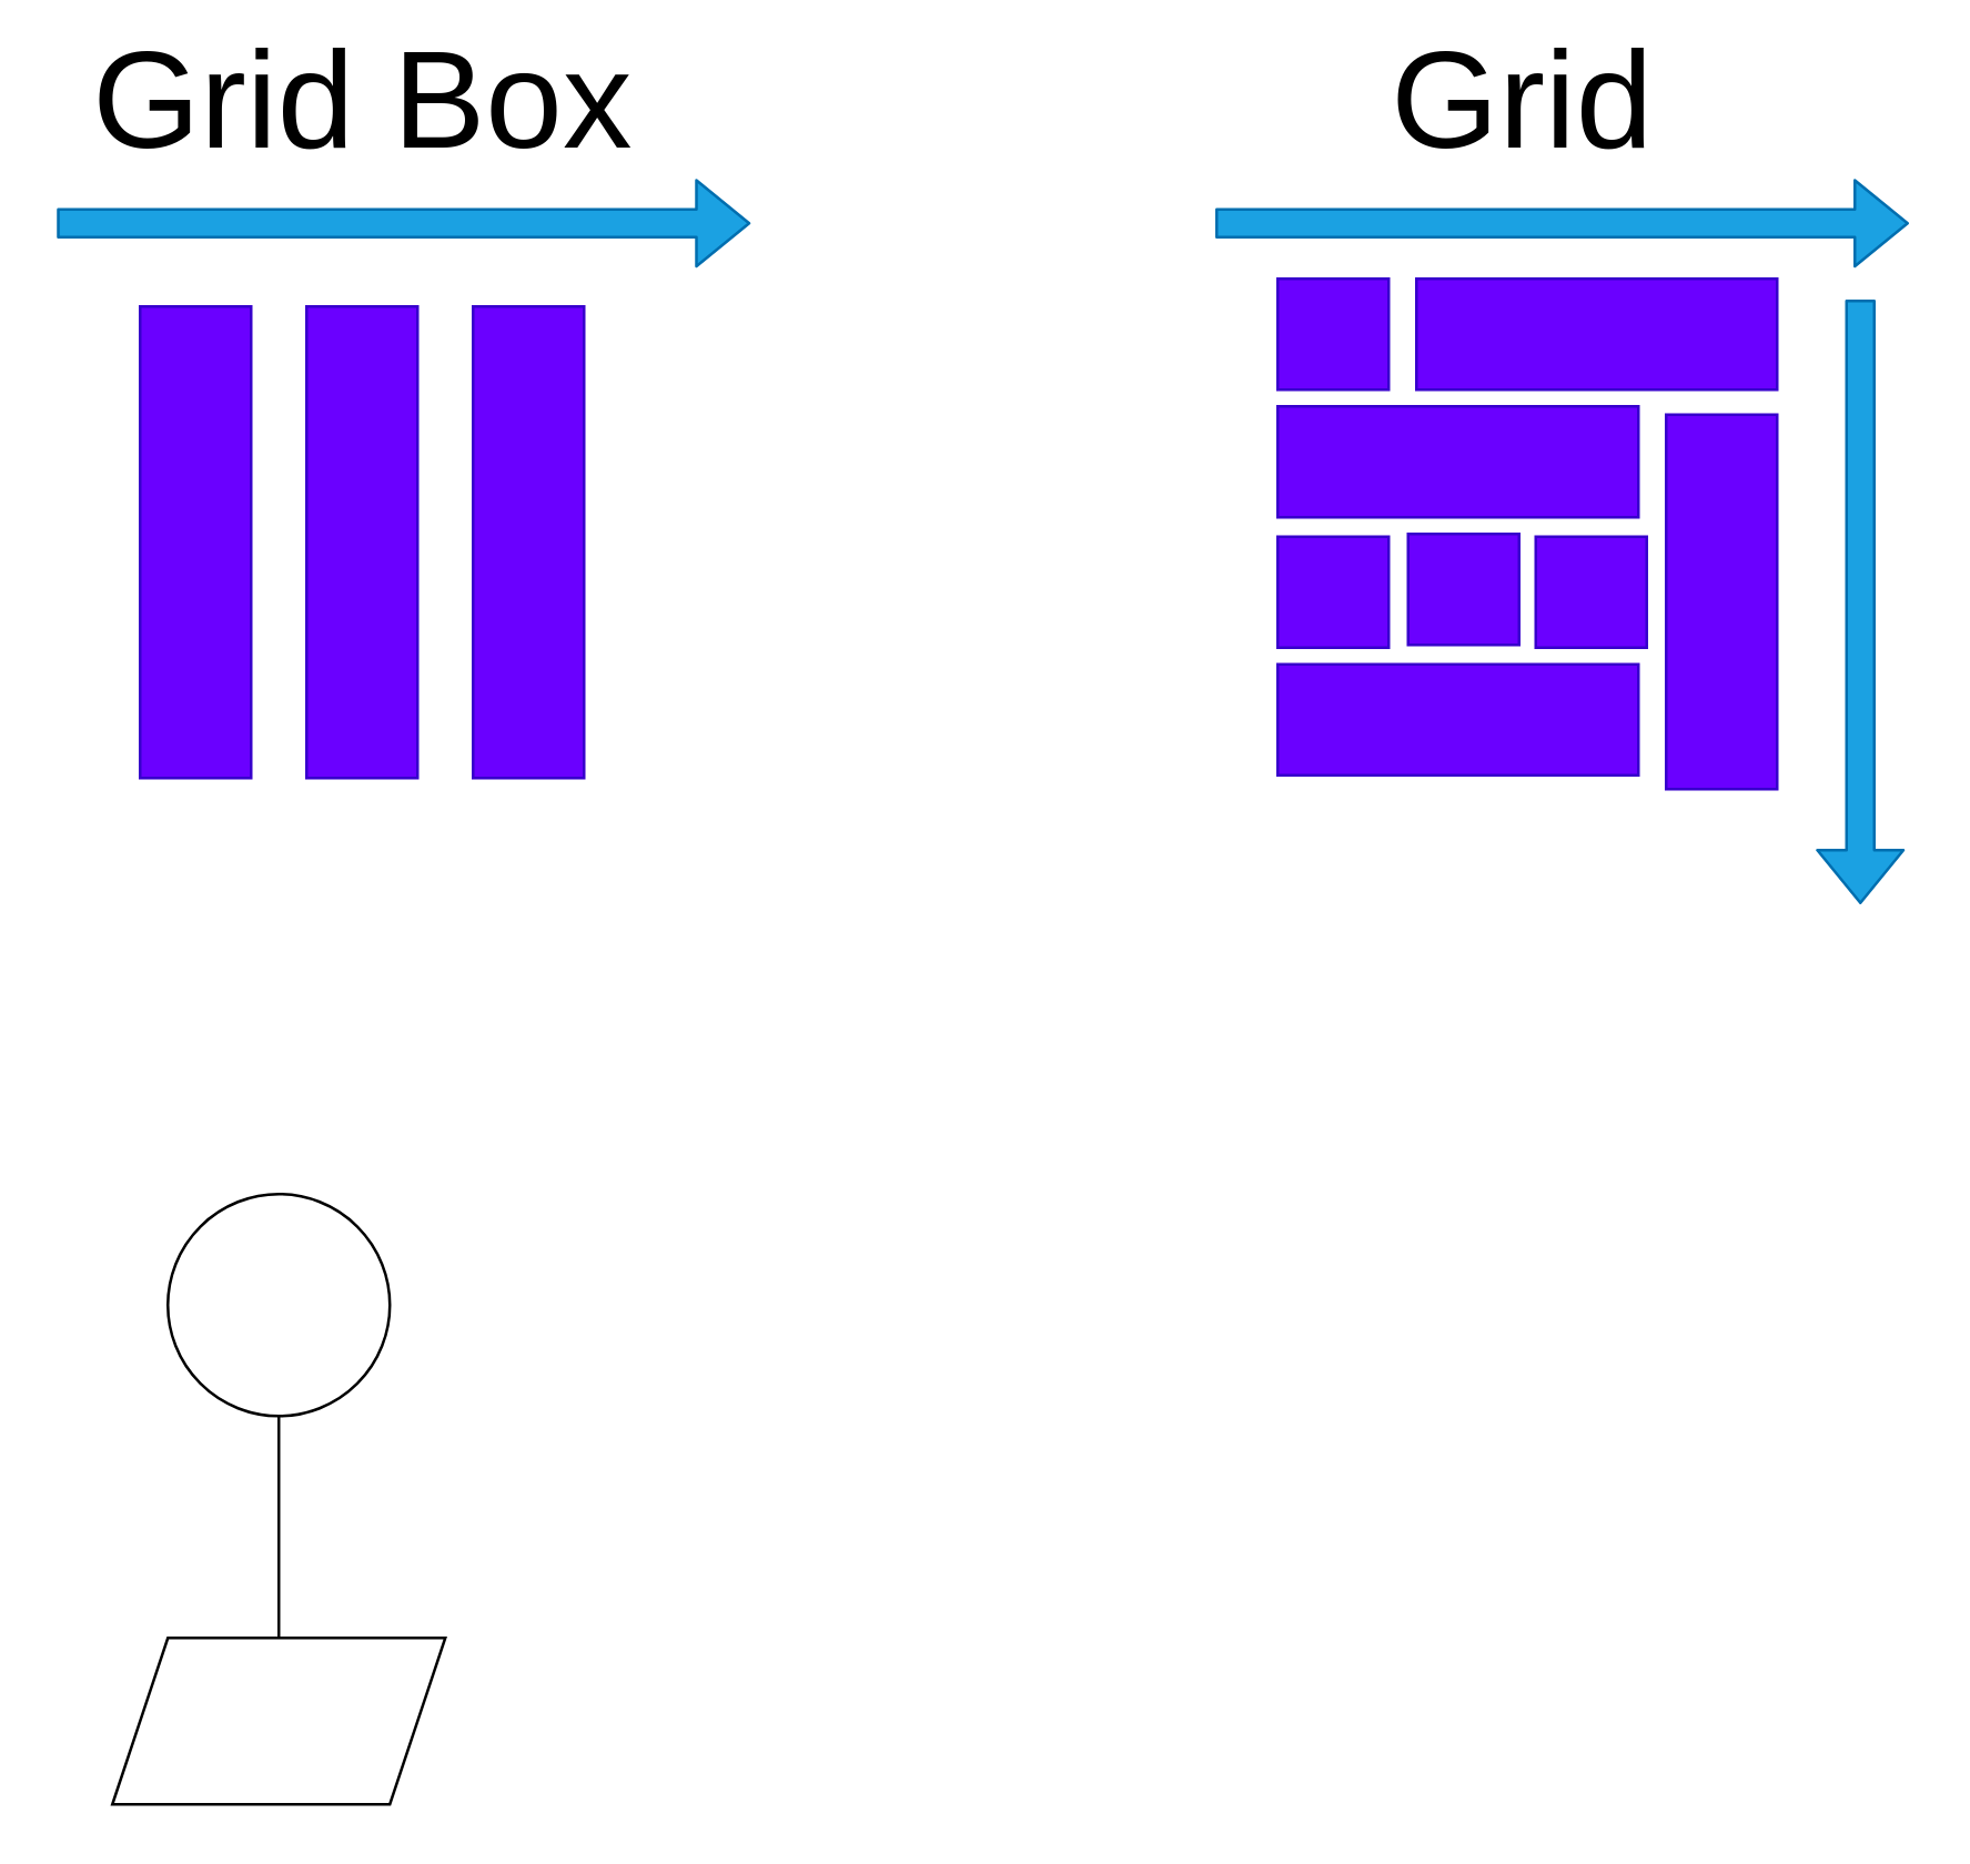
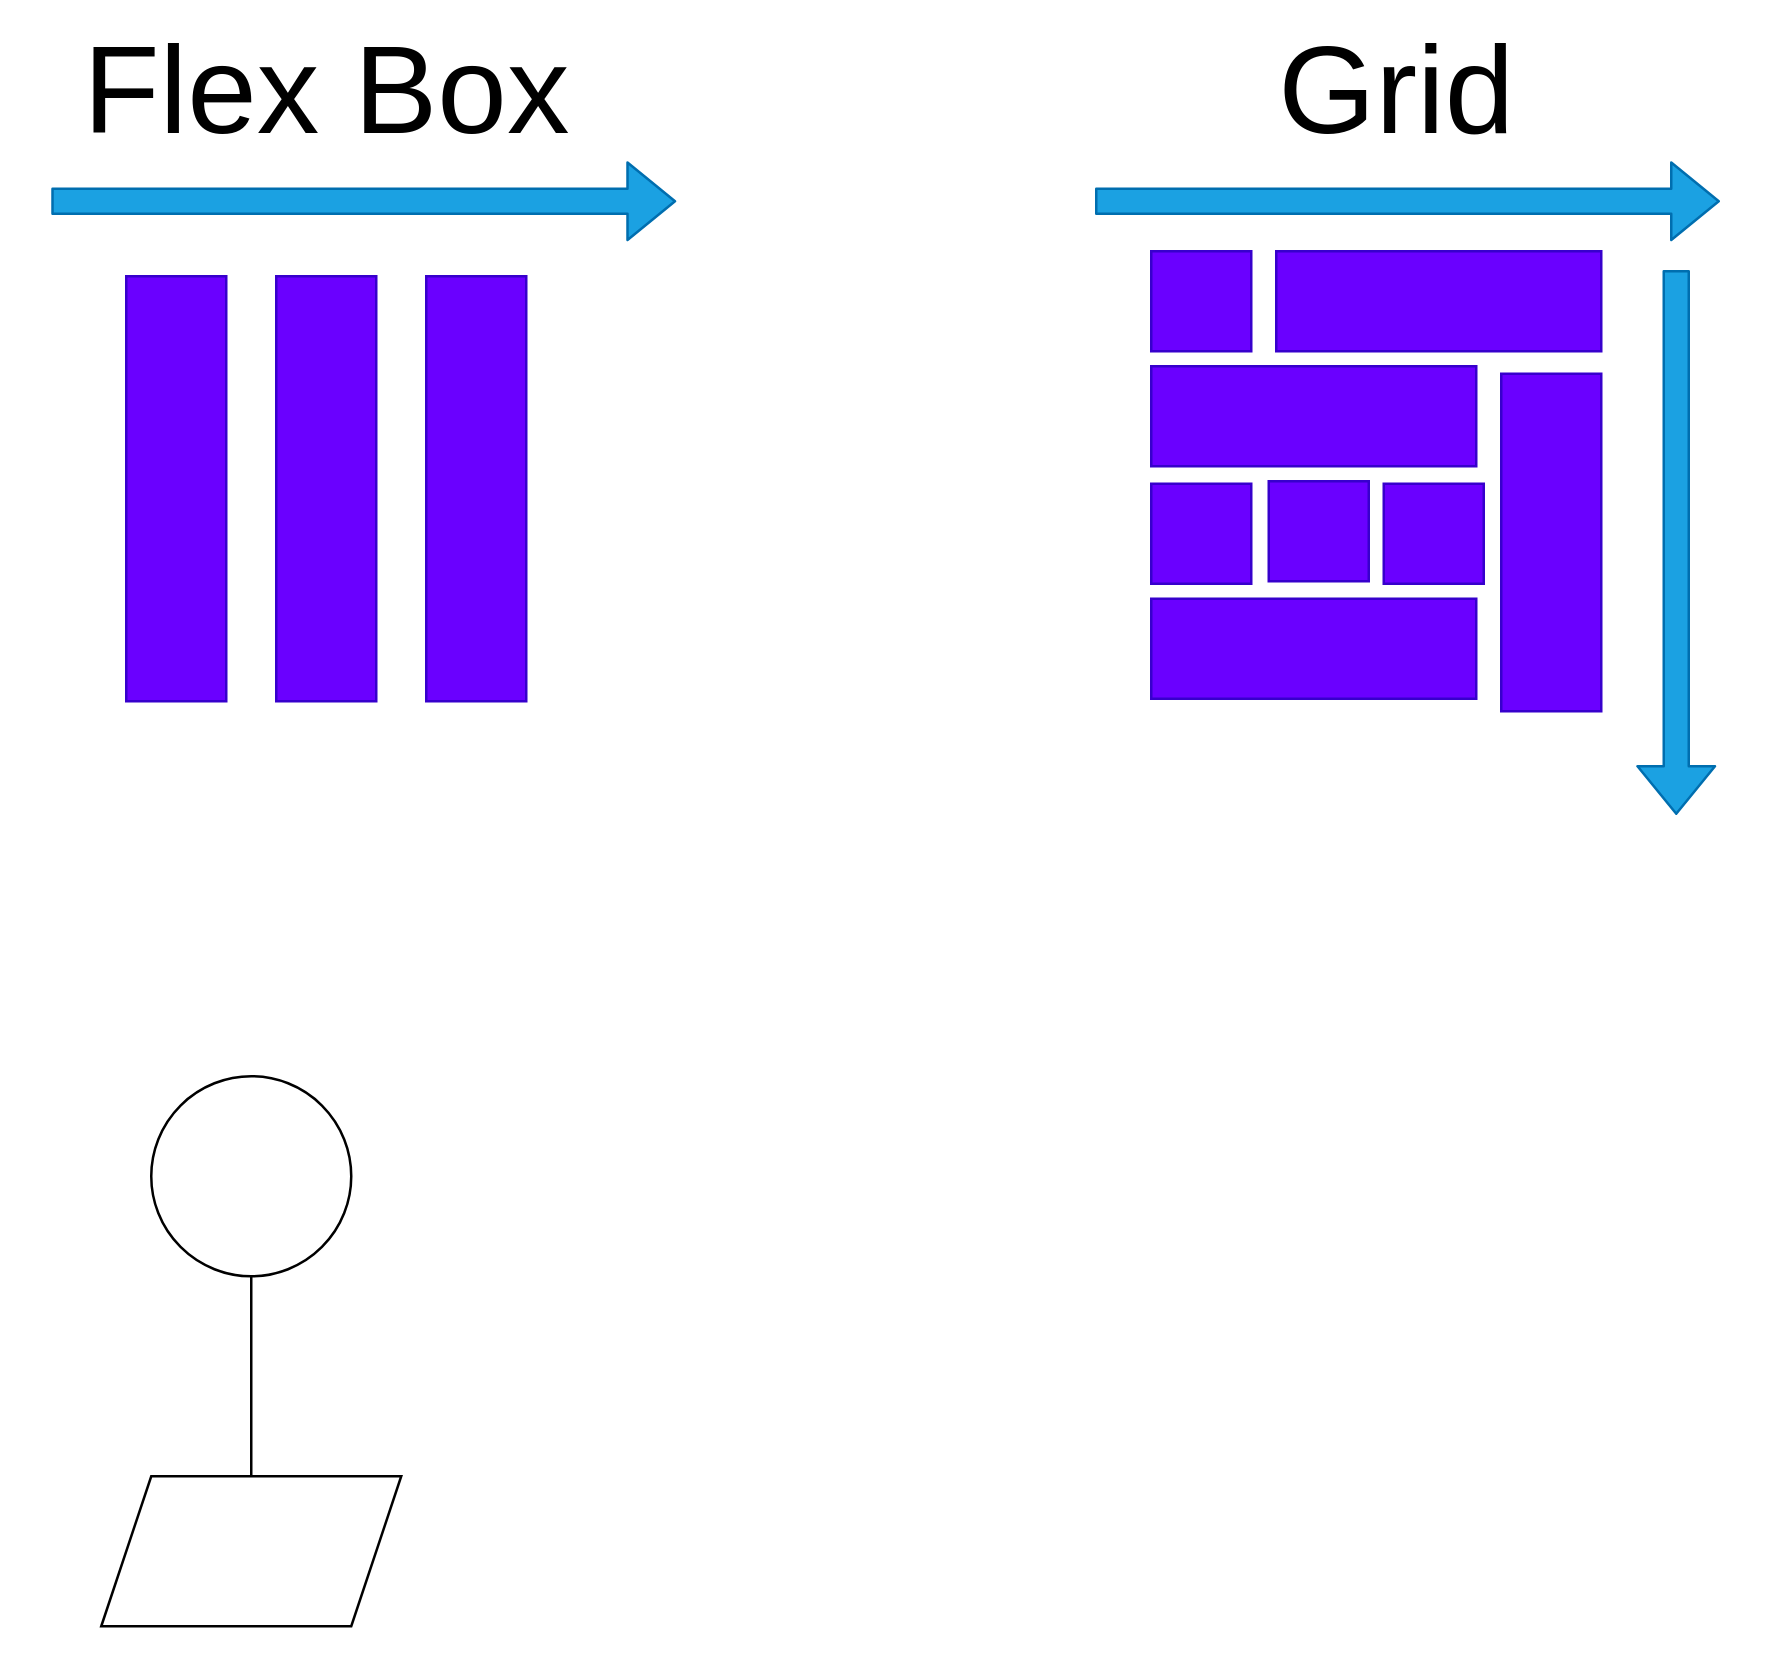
  <mxCell id="0" />
  <mxCell id="1" parent="0" />
  <mxCell id="2" value="" style="whiteSpace=wrap;html=1;fillColor=#6a00ff;strokeColor=#3700CC;fontColor=#ffffff;" parent="1" vertex="1"><mxGeometry x="50" y="110" width="40" height="170" as="geometry" /></mxCell>
  <mxCell id="3" value="" style="whiteSpace=wrap;html=1;fillColor=#6a00ff;strokeColor=#3700CC;fontColor=#ffffff;" parent="1" vertex="1"><mxGeometry x="110" y="110" width="40" height="170" as="geometry" /></mxCell>
  <mxCell id="4" value="" style="whiteSpace=wrap;html=1;fillColor=#6a00ff;strokeColor=#3700CC;fontColor=#ffffff;" parent="1" vertex="1"><mxGeometry x="170" y="110" width="40" height="170" as="geometry" /></mxCell>
  <mxCell id="5" value="" style="shape=flexArrow;endArrow=classic;html=1;fillColor=#1ba1e2;strokeColor=#006EAF;" parent="1" edge="1"><mxGeometry width="50" height="50" relative="1" as="geometry"><mxPoint x="20" y="80" as="sourcePoint" /><mxPoint x="270" y="80" as="targetPoint" /></mxGeometry></mxCell>
- <mxCell id="6" value="&lt;font style=&quot;font-size: 50px&quot;&gt;Grid Box&lt;/font&gt;" style="text;html=1;resizable=0;autosize=1;align=center;verticalAlign=middle;points=[];fillColor=none;strokeColor=none;rounded=0;" parent="1" vertex="1"><mxGeometry x="25" y="20" width="210" height="30" as="geometry" /></mxCell>
+ <mxCell id="6" value="&lt;font style=&quot;font-size: 50px&quot;&gt;Flex Box&lt;/font&gt;" style="text;html=1;resizable=0;autosize=1;align=center;verticalAlign=middle;points=[];fillColor=none;strokeColor=none;rounded=0;" parent="1" vertex="1"><mxGeometry x="25" y="20" width="210" height="30" as="geometry" /></mxCell>
  <mxCell id="7" value="" style="whiteSpace=wrap;html=1;fillColor=#6a00ff;strokeColor=#3700CC;fontColor=#ffffff;" parent="1" vertex="1"><mxGeometry x="460" y="100" width="40" height="40" as="geometry" /></mxCell>
  <mxCell id="8" value="" style="whiteSpace=wrap;html=1;fillColor=#6a00ff;strokeColor=#3700CC;fontColor=#ffffff;" parent="1" vertex="1"><mxGeometry x="510" y="100" width="130" height="40" as="geometry" /></mxCell>
  <mxCell id="9" value="" style="whiteSpace=wrap;html=1;fillColor=#6a00ff;strokeColor=#3700CC;fontColor=#ffffff;rotation=90;" parent="1" vertex="1"><mxGeometry x="552.5" y="196.5" width="135" height="40" as="geometry" /></mxCell>
  <mxCell id="10" value="" style="whiteSpace=wrap;html=1;fillColor=#6a00ff;strokeColor=#3700CC;fontColor=#ffffff;" parent="1" vertex="1"><mxGeometry x="460" y="146" width="130" height="40" as="geometry" /></mxCell>
  <mxCell id="11" value="" style="whiteSpace=wrap;html=1;fillColor=#6a00ff;strokeColor=#3700CC;fontColor=#ffffff;" parent="1" vertex="1"><mxGeometry x="507" y="192" width="40" height="40" as="geometry" /></mxCell>
  <mxCell id="12" value="" style="whiteSpace=wrap;html=1;fillColor=#6a00ff;strokeColor=#3700CC;fontColor=#ffffff;" parent="1" vertex="1"><mxGeometry x="460" y="193" width="40" height="40" as="geometry" /></mxCell>
  <mxCell id="13" value="" style="whiteSpace=wrap;html=1;fillColor=#6a00ff;strokeColor=#3700CC;fontColor=#ffffff;" parent="1" vertex="1"><mxGeometry x="553" y="193" width="40" height="40" as="geometry" /></mxCell>
  <mxCell id="14" value="" style="whiteSpace=wrap;html=1;fillColor=#6a00ff;strokeColor=#3700CC;fontColor=#ffffff;" parent="1" vertex="1"><mxGeometry x="460" y="239" width="130" height="40" as="geometry" /></mxCell>
  <mxCell id="15" value="" style="shape=flexArrow;endArrow=classic;html=1;fillColor=#1ba1e2;strokeColor=#006EAF;" parent="1" edge="1"><mxGeometry width="50" height="50" relative="1" as="geometry"><mxPoint x="437.5" y="80" as="sourcePoint" /><mxPoint x="687.5" y="80" as="targetPoint" /></mxGeometry></mxCell>
- <mxCell id="16" value="&lt;span style=&quot;font-size: 50px&quot;&gt;Grid&lt;/span&gt;" style="text;html=1;resizable=0;autosize=1;align=center;verticalAlign=middle;points=[];fillColor=none;strokeColor=none;rounded=0;" parent="1" vertex="1"><mxGeometry x="492.5" y="20" width="110" height="30" as="geometry" /></mxCell>
+ <mxCell id="16" value="&lt;span style=&quot;font-size: 50px&quot;&gt;Grid&lt;/span&gt;" style="text;html=1;resizable=0;autosize=1;align=center;verticalAlign=middle;points=[];fillColor=none;strokeColor=none;rounded=0;" parent="1" vertex="1"><mxGeometry x="502.5" y="20" width="110" height="30" as="geometry" /></mxCell>
  <mxCell id="17" value="" style="shape=flexArrow;endArrow=classic;html=1;fillColor=#1ba1e2;strokeColor=#006EAF;" parent="1" edge="1"><mxGeometry width="50" height="50" relative="1" as="geometry"><mxPoint x="670" y="107.5" as="sourcePoint" /><mxPoint x="670" y="325.5" as="targetPoint" /></mxGeometry></mxCell>
  <mxCell id="18" value="" style="ellipse;whiteSpace=wrap;html=1;aspect=fixed;" vertex="1" parent="1"><mxGeometry x="60" y="430" width="80" height="80" as="geometry" /></mxCell>
  <mxCell id="19" value="" style="endArrow=none;html=1;" edge="1" parent="1"><mxGeometry width="50" height="50" relative="1" as="geometry"><mxPoint x="100" y="590" as="sourcePoint" /><mxPoint x="100" y="510" as="targetPoint" /></mxGeometry></mxCell>
  <mxCell id="20" value="" style="shape=parallelogram;perimeter=parallelogramPerimeter;whiteSpace=wrap;html=1;fixedSize=1;" vertex="1" parent="1"><mxGeometry x="40" y="590" width="120" height="60" as="geometry" /></mxCell>
